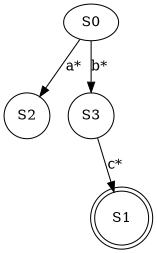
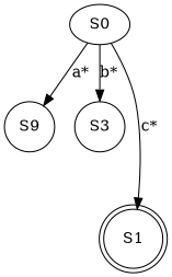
  digraph {
    node [shape=circle]
    n1 [label=S0 shape=""]
-   n2 [label=S2]
+   n2 [label=S9]
    n3 [label=S3]
    n4 [label=S1 shape=doublecircle]
    n1 -> n2 [label="a*"]
    n1 -> n3 [label="b*"]
-   n3 -> n4 [label="c*"]
+   n1 -> n4 [label="c*"]
  }
